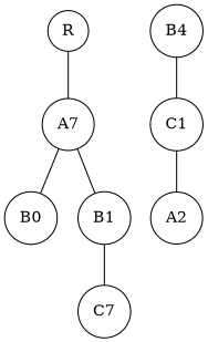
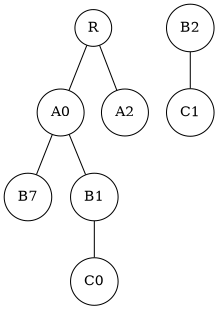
  graph {
    node [shape=circle]
    R
-   A0 [label=A7]
+   A0
    n3 [label=A2]
-   B0
+   B0 [label=B7]
    B1
-   C0 [label=C7]
-   B2 [label=B4]
+   C0
+   B2
    C1
    R -- A0
-   C1 -- n3
+   R -- n3
    A0 -- B0
    A0 -- B1
    B1 -- C0
    B2 -- C1
  }
